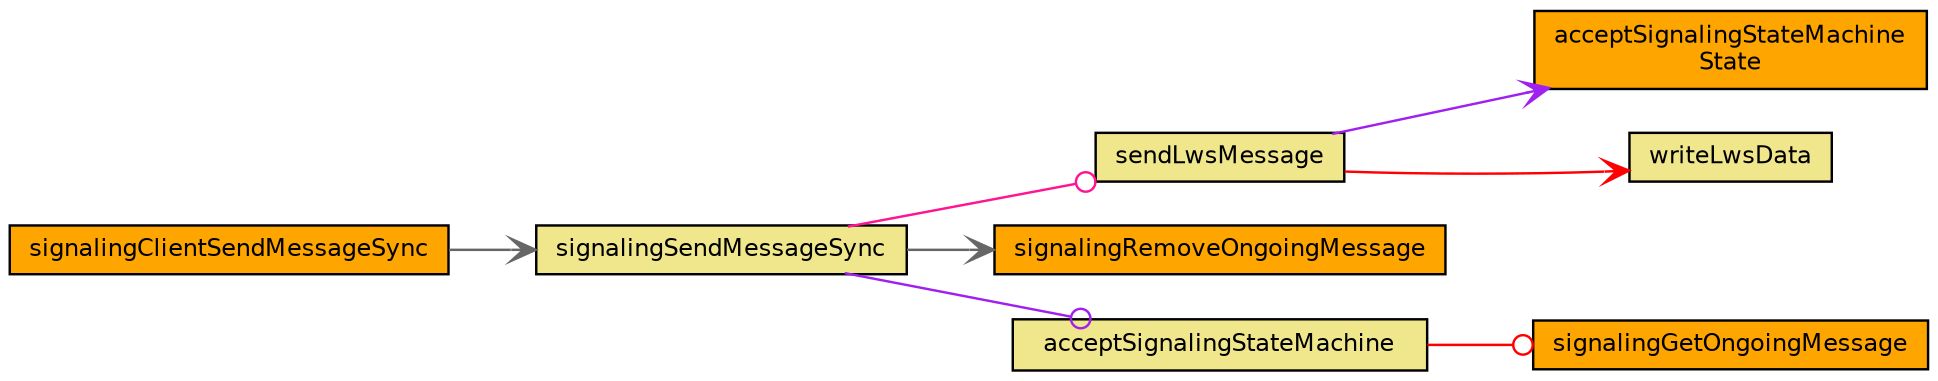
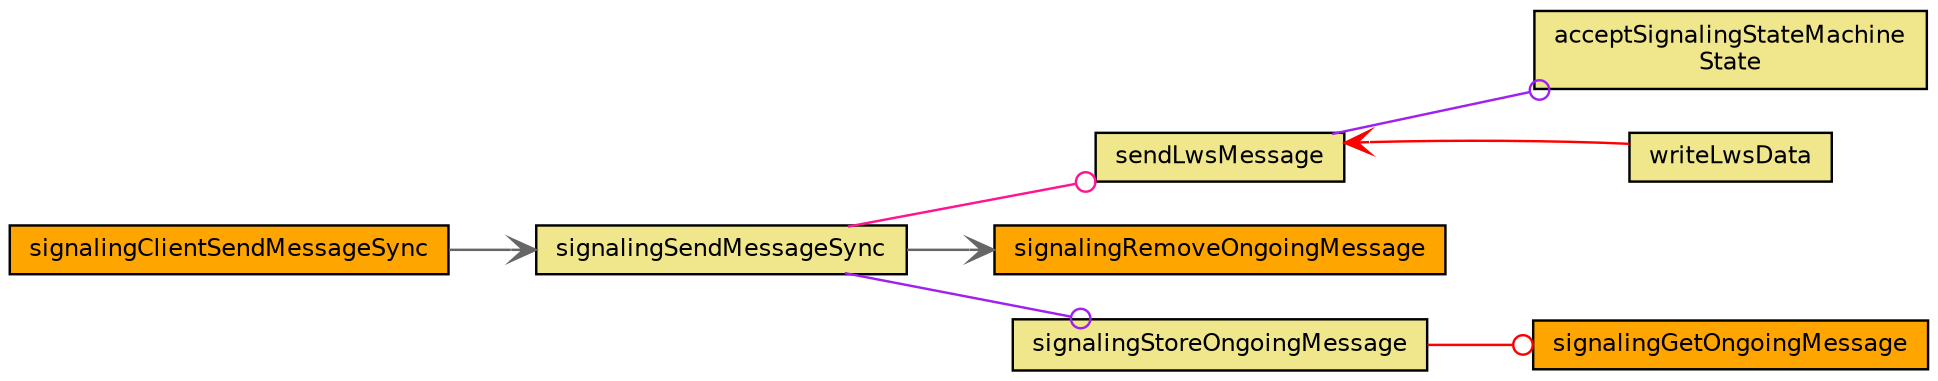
  digraph {
    rankdir=LR
    node [color=black fillcolor=khaki fontname=Helvetica fontsize=10 shape=record style=filled]
    edge [arrowhead=odot color=gray40 fontname=Helvetica fontsize=10 labelfontname=Helvetica labelfontsize=10 style=solid]
    n1 [fillcolor=orange fontcolor=black height=0.2 label=signalingClientSendMessageSync width=0.4]
    n2 [height=0.2 label=signalingSendMessageSync width=0.4]
    n3 [height=0.2 label=sendLwsMessage width=0.4]
    n4 [fillcolor=orange height=0.2 label=signalingRemoveOngoingMessage width=0.4]
-   n5 [height=0.2 label=acceptSignalingStateMachine width=0.4]
-   n6 [fillcolor=orange height=0.2 label="acceptSignalingStateMachine\lState" width=0.4]
+   n5 [height=0.2 label=signalingStoreOngoingMessage width=0.4]
+   n6 [height=0.2 label="acceptSignalingStateMachine\lState" width=0.4]
    n7 [height=0.2 label=writeLwsData width=0.4]
    n8 [fillcolor=orange height=0.2 label=signalingGetOngoingMessage width=0.4]
    n1 -> n2 [arrowhead=vee]
    n2 -> n3 [color=deeppink]
    n2 -> n4 [arrowhead=vee]
    n2 -> n5 [color=purple]
-   n3 -> n6 [arrowhead=vee color=purple]
-   n3 -> n7 [arrowhead=vee color=red]
+   n3 -> n6 [color=purple]
+   n7 -> n3 [arrowhead=vee color=red]
    n5 -> n8 [color=red]
  }
